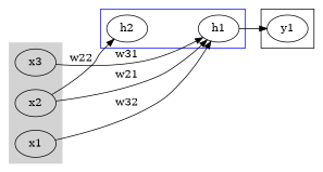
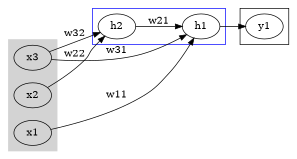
  digraph {
    rankdir=LR
    edge [splines=false]
    h1
    h2
    x1
    x2
    x3
    y1
    subgraph cluster_1 {
      color=blue
      h1
      h2
    }
    subgraph cluster_2 {
      color=lightgrey
      style=filled
      x1
      x2
      x3
    }
    subgraph cluster_3 {
      y1
    }
    h1 -> y1 [splines=""]
-   x1 -> h1 [label=w32]
-   x2 -> h1 [label=w21]
+   x1 -> h1 [label=w11]
+   h2 -> h1 [label=w21]
    x2 -> h2 [label=w22]
    x3 -> h1 [label=w31]
+   x3 -> h2 [label=w32]
  }
